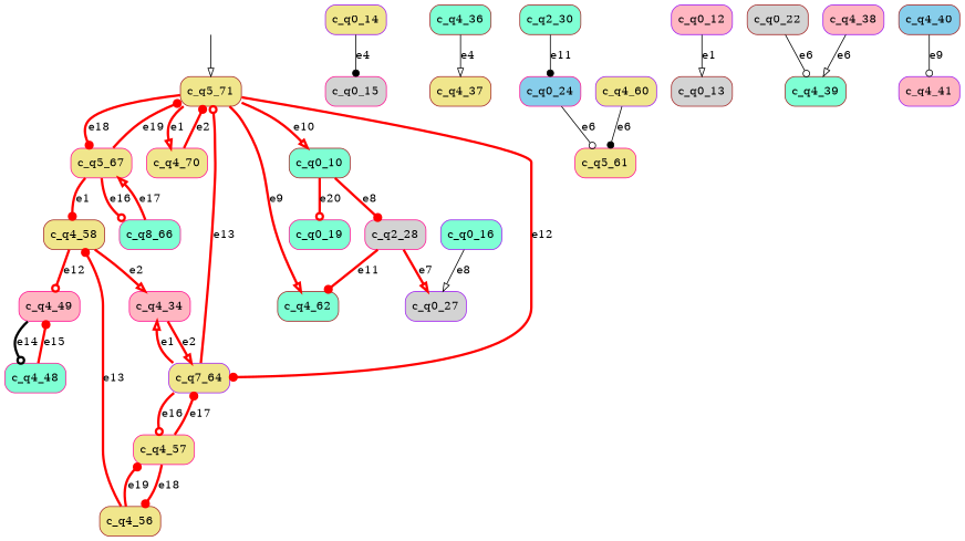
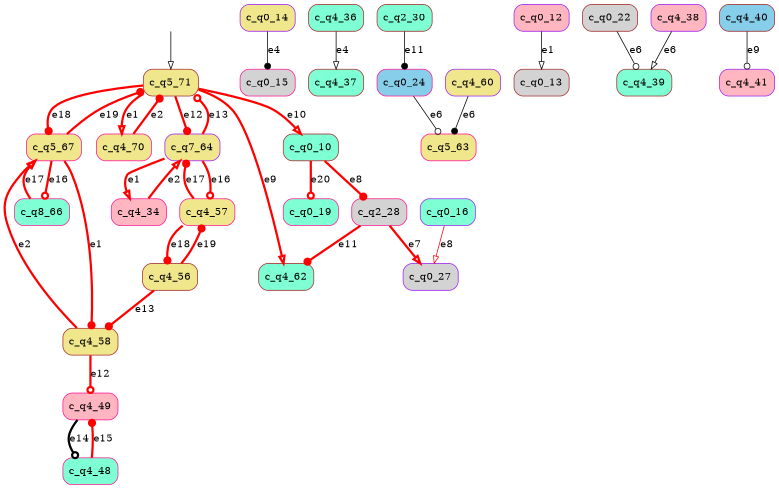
  digraph {
    rankdir=TB
    node [style="rounded, filled,filled" color=brown fillcolor=khaki shape=box]
    edge [arrowhead=dot color=red penwidth=3]
    start_c_q5_71 [style=invisible color="" fillcolor="" shape=""]
    n2 [label=c_q5_71]
    n3 [color=deeppink label=c_q5_67]
    n4 [color=deeppink label=c_q4_70]
    n5 [color=purple label=c_q7_64]
    n6 [fillcolor=aquamarine label=c_q0_10]
    n7 [fillcolor=aquamarine label=c_q4_62]
    n8 [color=deeppink fillcolor=lightgrey label=c_q0_15]
    n9 [color=purple fillcolor=aquamarine label=c_q0_16]
    n10 [color=purple fillcolor=lightgrey label=c_q0_27]
    n11 [fillcolor=aquamarine label=c_q4_36]
-   n12 [label=c_q4_37]
+   n12 [fillcolor=aquamarine label=c_q4_37]
    n13 [color=deeppink fillcolor=aquamarine label=c_q0_19]
    n14 [color=deeppink fillcolor=aquamarine label=c_q4_48]
    n15 [color=deeppink fillcolor=lightpink label=c_q4_49]
    n16 [color=deeppink fillcolor=aquamarine label=c_q8_66]
    n17 [label=c_q4_58]
-   n18 [color=deeppink label=c_q5_61]
+   n18 [color=deeppink label=c_q5_63]
    n19 [fillcolor=lightgrey label=c_q0_13]
    n20 [fillcolor=lightgrey label=c_q0_22]
    n21 [fillcolor=aquamarine label=c_q4_39]
    n22 [color=deeppink label=c_q4_57]
    n23 [color=deeppink fillcolor=lightpink label=c_q4_34]
    n24 [label=c_q4_56]
    n25 [color=deeppink fillcolor=lightgrey label=c_q2_28]
    n26 [color=deeppink fillcolor=skyblue label=c_q0_24]
    n27 [color=purple fillcolor=lightpink label=c_q4_38]
    n28 [color=purple fillcolor=lightpink label=c_q0_12]
    n29 [color=purple label=c_q4_60]
    n30 [color=purple fillcolor=lightpink label=c_q4_41]
    n31 [fillcolor=aquamarine label=c_q2_30]
    n32 [color=purple label=c_q0_14]
    n33 [fillcolor=skyblue label=c_q4_40]
    start_c_q5_71 -> n2 [arrowhead=onormal color="" penwidth=""]
    n2 -> n3 [label=e18]
    n2 -> n4 [arrowhead=onormal label=e1]
    n2 -> n5 [label=e12]
    n2 -> n6 [arrowhead=onormal label=e10]
    n2 -> n7 [arrowhead=onormal label=e9]
    n3 -> n2 [label=e19]
    n3 -> n16 [arrowhead=odot label=e16]
    n3 -> n17 [label=e1]
    n4 -> n2 [label=e2]
    n5 -> n2 [arrowhead=odot label=e13]
    n5 -> n22 [arrowhead=odot label=e16]
    n5 -> n23 [arrowhead=onormal label=e1]
    n6 -> n13 [arrowhead=odot label=e20]
    n6 -> n25 [label=e8]
-   n9 -> n10 [arrowhead=onormal label=e8 color="" penwidth=""]
+   n9 -> n10 [arrowhead=onormal label=e8 penwidth=""]
    n11 -> n12 [arrowhead=onormal label=e4 color="" penwidth=""]
    n14 -> n15 [label=e15]
    n15 -> n14 [arrowhead=odot color=black label=e14]
    n16 -> n3 [arrowhead=onormal label=e17]
-   n17 -> n23 [arrowhead=onormal label=e2]
+   n17 -> n3 [arrowhead=onormal label=e2]
    n17 -> n15 [arrowhead=odot label=e12]
    n20 -> n21 [arrowhead=odot label=e6 color="" penwidth=""]
    n22 -> n5 [label=e17]
    n22 -> n24 [label=e18]
    n23 -> n5 [arrowhead=onormal label=e2]
    n24 -> n17 [label=e13]
    n24 -> n22 [label=e19]
    n25 -> n7 [label=e11]
    n25 -> n10 [arrowhead=onormal label=e7]
    n26 -> n18 [arrowhead=odot label=e6 color="" penwidth=""]
    n27 -> n21 [arrowhead=onormal label=e6 color="" penwidth=""]
    n28 -> n19 [arrowhead=onormal label=e1 color="" penwidth=""]
    n29 -> n18 [label=e6 color="" penwidth=""]
    n31 -> n26 [label=e11 color="" penwidth=""]
    n32 -> n8 [label=e4 color="" penwidth=""]
    n33 -> n30 [arrowhead=odot label=e9 color="" penwidth=""]
  }
